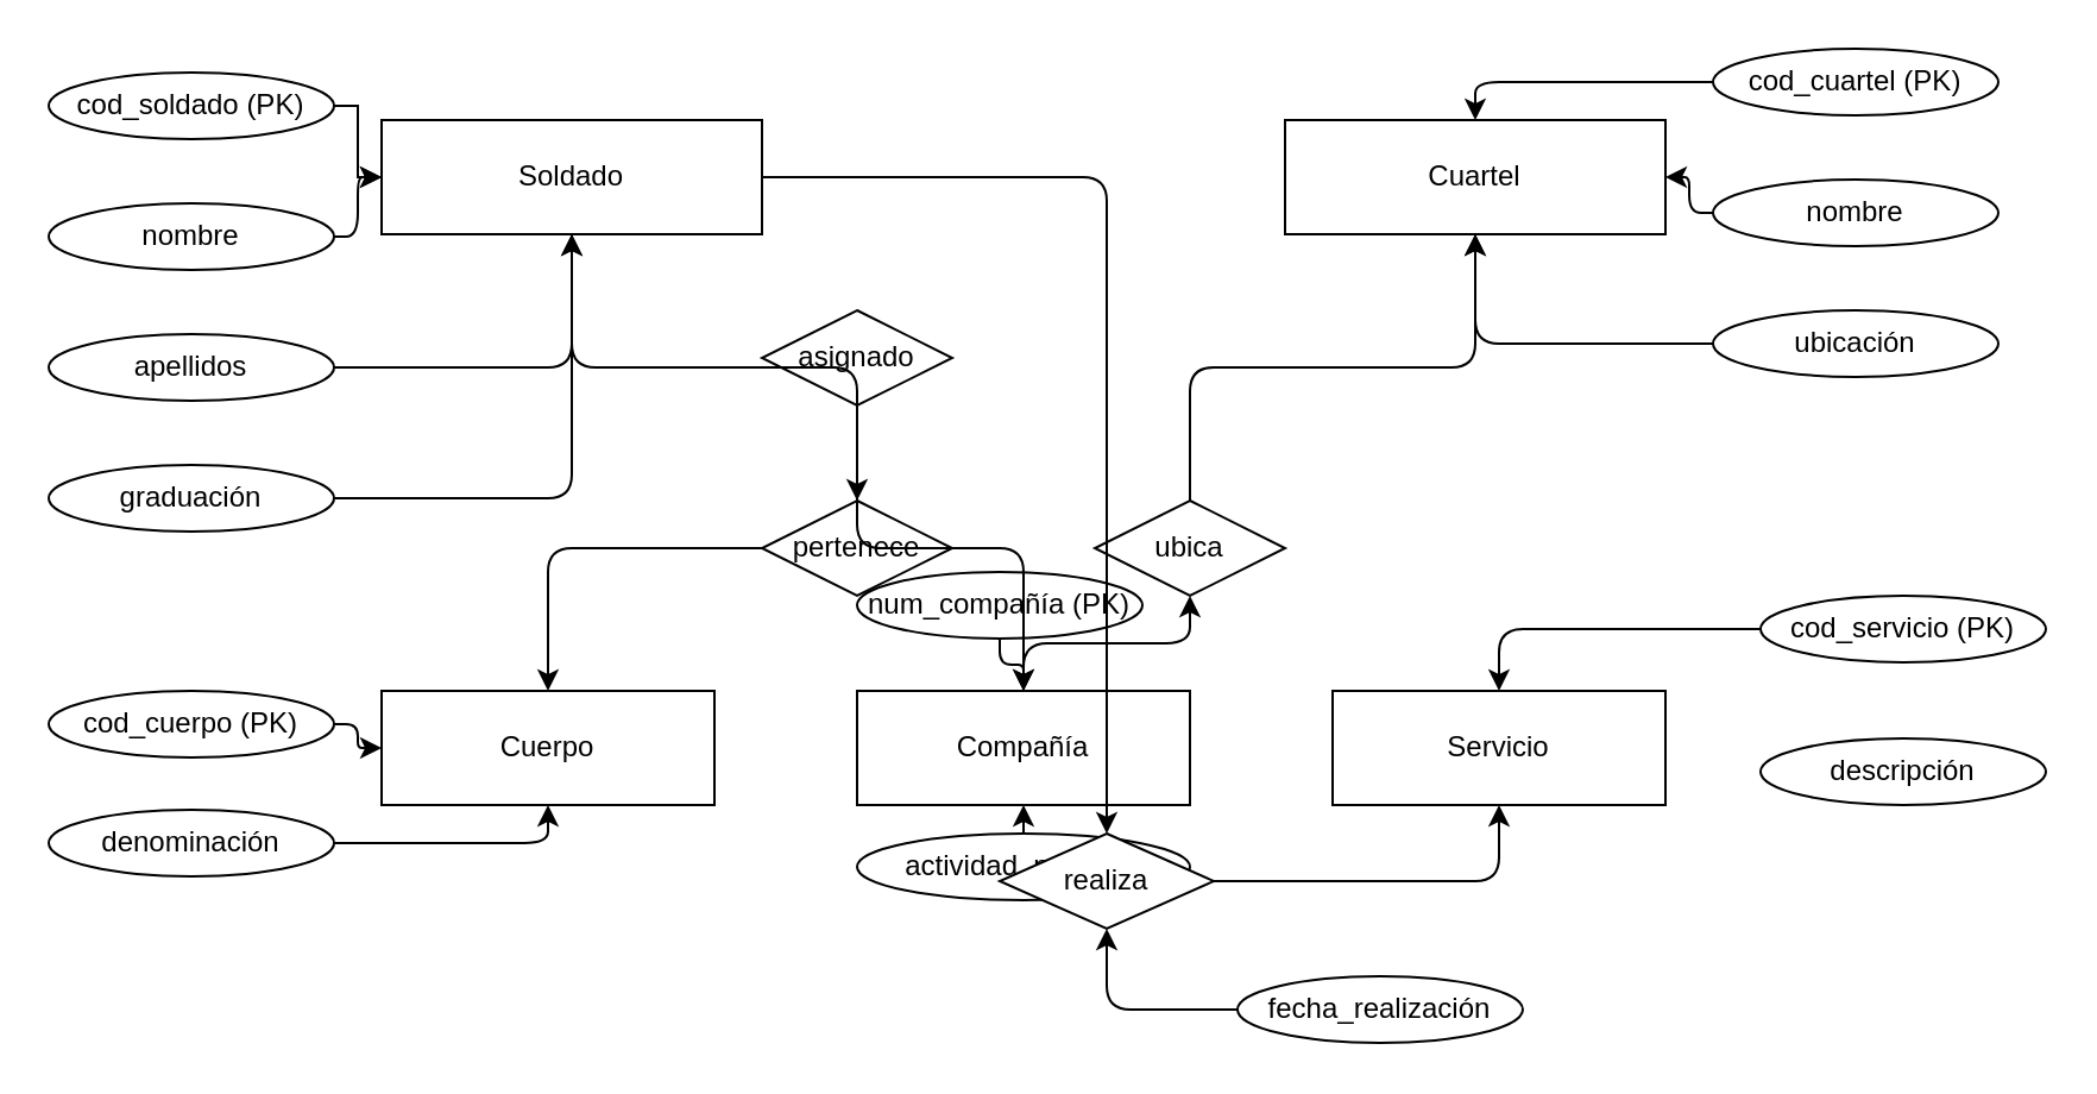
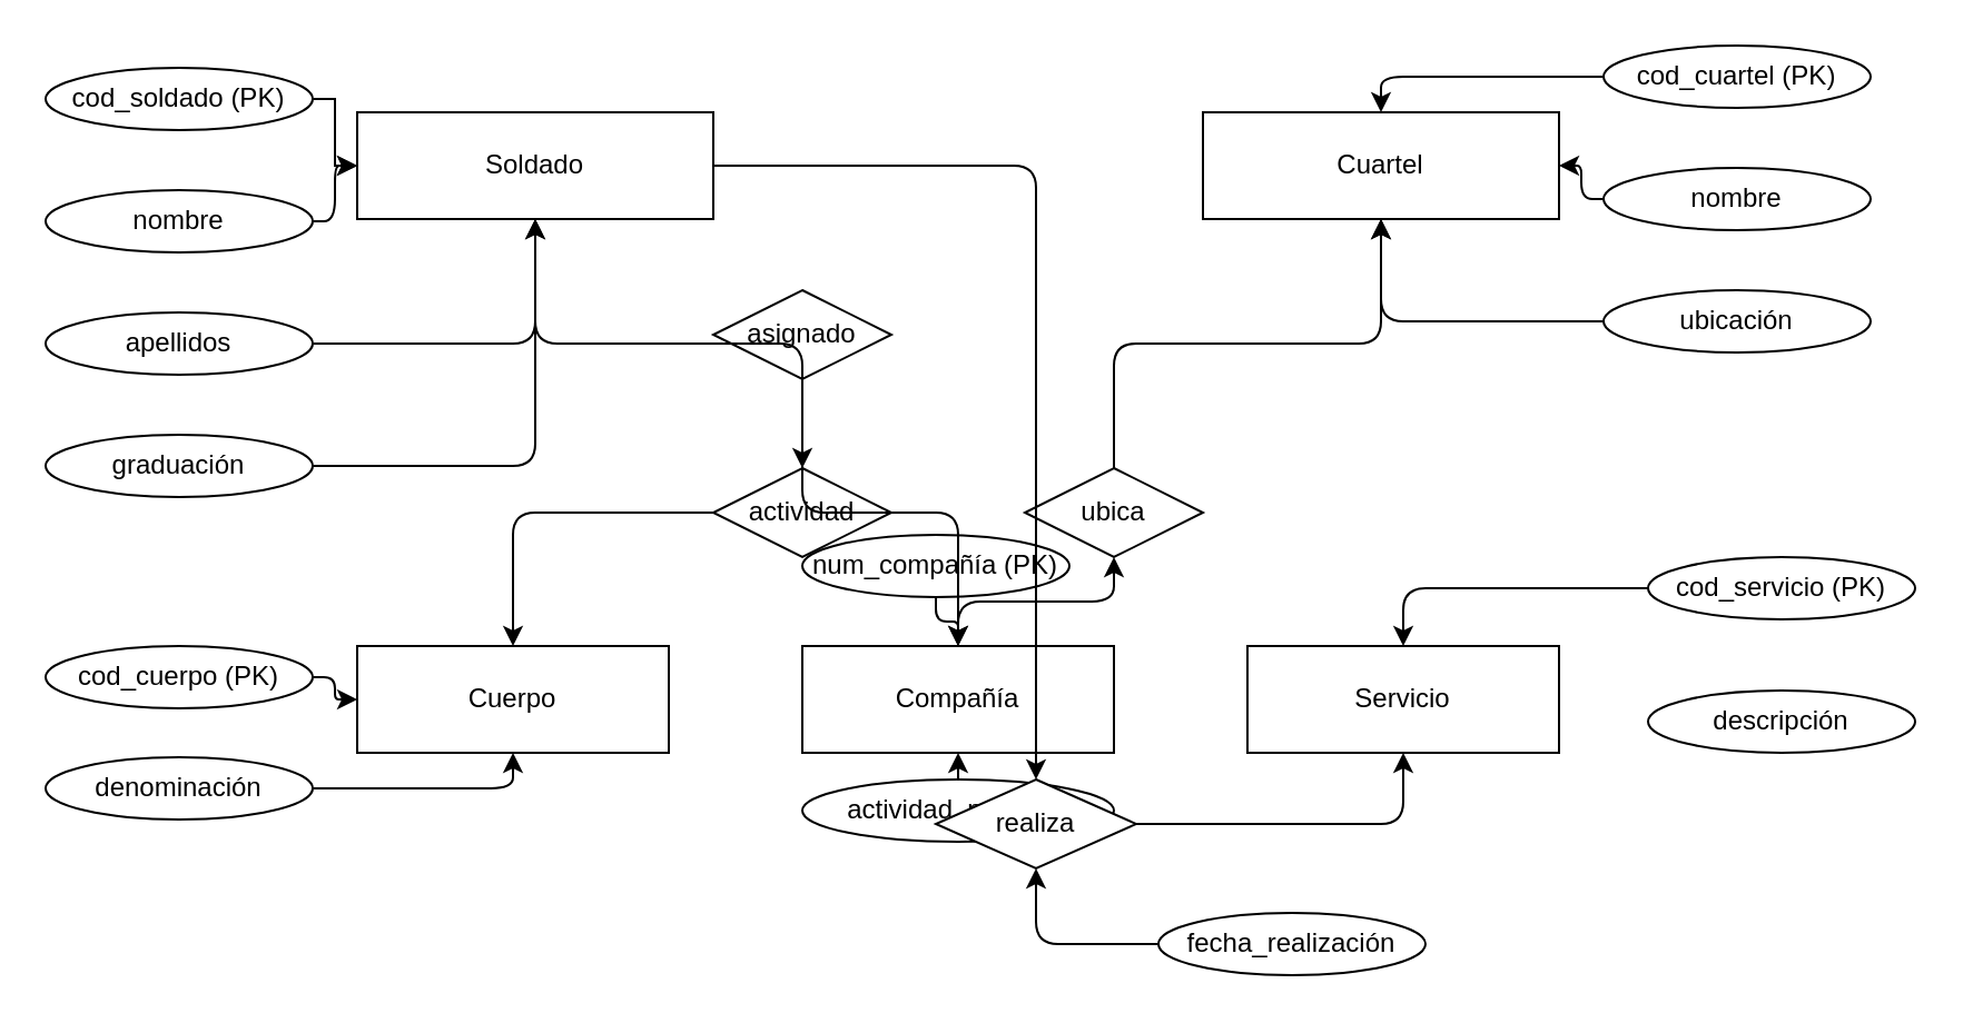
  <mxCell id="0" />
  <mxCell id="1" parent="0" />
  <mxCell id="2" value="Soldado" style="shape=rectangle;whiteSpace=wrap;html=1;strokeColor=#000000;" vertex="1" parent="1"><mxGeometry x="160" y="50" width="160" height="48" as="geometry" /></mxCell>
  <mxCell id="3" value="cod_soldado (PK)" style="shape=ellipse;whiteSpace=wrap;html=1;" vertex="1" parent="1"><mxGeometry x="20" y="30" width="120" height="28" as="geometry" /></mxCell>
  <mxCell id="4" value="nombre" style="shape=ellipse;whiteSpace=wrap;html=1;" vertex="1" parent="1"><mxGeometry x="20" y="85" width="120" height="28" as="geometry" /></mxCell>
  <mxCell id="5" value="apellidos" style="shape=ellipse;whiteSpace=wrap;html=1;" vertex="1" parent="1"><mxGeometry x="20" y="140" width="120" height="28" as="geometry" /></mxCell>
  <mxCell id="6" value="graduación" style="shape=ellipse;whiteSpace=wrap;html=1;" vertex="1" parent="1"><mxGeometry x="20" y="195" width="120" height="28" as="geometry" /></mxCell>
  <mxCell id="7" value="Cuartel" style="shape=rectangle;whiteSpace=wrap;html=1;strokeColor=#000000;" vertex="1" parent="1"><mxGeometry x="540" y="50" width="160" height="48" as="geometry" /></mxCell>
  <mxCell id="8" value="cod_cuartel (PK)" style="shape=ellipse;whiteSpace=wrap;html=1;" vertex="1" parent="1"><mxGeometry x="720" y="20" width="120" height="28" as="geometry" /></mxCell>
  <mxCell id="9" value="nombre" style="shape=ellipse;whiteSpace=wrap;html=1;" vertex="1" parent="1"><mxGeometry x="720" y="75" width="120" height="28" as="geometry" /></mxCell>
  <mxCell id="10" value="ubicación" style="shape=ellipse;whiteSpace=wrap;html=1;" vertex="1" parent="1"><mxGeometry x="720" y="130" width="120" height="28" as="geometry" /></mxCell>
  <mxCell id="11" value="Cuerpo" style="shape=rectangle;whiteSpace=wrap;html=1;strokeColor=#000000;" vertex="1" parent="1"><mxGeometry x="160" y="290" width="140" height="48" as="geometry" /></mxCell>
  <mxCell id="12" value="cod_cuerpo (PK)" style="shape=ellipse;whiteSpace=wrap;html=1;" vertex="1" parent="1"><mxGeometry x="20" y="290" width="120" height="28" as="geometry" /></mxCell>
  <mxCell id="13" value="denominación" style="shape=ellipse;whiteSpace=wrap;html=1;" vertex="1" parent="1"><mxGeometry x="20" y="340" width="120" height="28" as="geometry" /></mxCell>
  <mxCell id="14" value="Compañía" style="shape=rectangle;whiteSpace=wrap;html=1;strokeColor=#000000;" vertex="1" parent="1"><mxGeometry x="360" y="290" width="140" height="48" as="geometry" /></mxCell>
  <mxCell id="15" value="num_compañía (PK)" style="shape=ellipse;whiteSpace=wrap;html=1;" vertex="1" parent="1"><mxGeometry x="360" y="240" width="120" height="28" as="geometry" /></mxCell>
  <mxCell id="16" value="actividad_principal" style="shape=ellipse;whiteSpace=wrap;html=1;" vertex="1" parent="1"><mxGeometry x="360" y="350" width="140" height="28" as="geometry" /></mxCell>
  <mxCell id="17" value="Servicio" style="shape=rectangle;whiteSpace=wrap;html=1;strokeColor=#000000;" vertex="1" parent="1"><mxGeometry x="560" y="290" width="140" height="48" as="geometry" /></mxCell>
  <mxCell id="18" value="cod_servicio (PK)" style="shape=ellipse;whiteSpace=wrap;html=1;" vertex="1" parent="1"><mxGeometry x="740" y="250" width="120" height="28" as="geometry" /></mxCell>
  <mxCell id="19" value="descripción" style="shape=ellipse;whiteSpace=wrap;html=1;" vertex="1" parent="1"><mxGeometry x="740" y="310" width="120" height="28" as="geometry" /></mxCell>
- <mxCell id="20" value="pertenece" style="shape=rhombus;whiteSpace=wrap;html=1;strokeColor=#000000;" vertex="1" parent="1"><mxGeometry x="320" y="210" width="80" height="40" as="geometry" /></mxCell>
+ <mxCell id="20" value="actividad" style="shape=rhombus;whiteSpace=wrap;html=1;strokeColor=#000000;" vertex="1" parent="1"><mxGeometry x="320" y="210" width="80" height="40" as="geometry" /></mxCell>
  <mxCell id="21" value="asignado" style="shape=rhombus;whiteSpace=wrap;html=1;strokeColor=#000000;" vertex="1" parent="1"><mxGeometry x="320" y="130" width="80" height="40" as="geometry" /></mxCell>
  <mxCell id="22" value="ubica" style="shape=rhombus;whiteSpace=wrap;html=1;strokeColor=#000000;" vertex="1" parent="1"><mxGeometry x="460" y="210" width="80" height="40" as="geometry" /></mxCell>
  <mxCell id="23" value="realiza" style="shape=rhombus;whiteSpace=wrap;html=1;strokeColor=#000000;" vertex="1" parent="1"><mxGeometry x="420" y="350" width="90" height="40" as="geometry" /></mxCell>
  <mxCell id="24" value="fecha_realización" style="shape=ellipse;whiteSpace=wrap;html=1;" vertex="1" parent="1"><mxGeometry x="520" y="410" width="120" height="28" as="geometry" /></mxCell>
  <mxCell id="25" edge="1" source="3" target="2" parent="1" style="edgeStyle=orthogonalEdgeStyle;rounded=0;html=1;"><mxGeometry relative="1" as="geometry" /></mxCell>
  <mxCell id="26" edge="1" source="4" target="2" parent="1" style="edgeStyle=orthogonalEdgeStyle;html=1;"><mxGeometry relative="1" as="geometry" /></mxCell>
  <mxCell id="27" edge="1" source="5" target="2" parent="1" style="edgeStyle=orthogonalEdgeStyle;html=1;"><mxGeometry relative="1" as="geometry" /></mxCell>
  <mxCell id="28" edge="1" source="6" target="2" parent="1" style="edgeStyle=orthogonalEdgeStyle;html=1;"><mxGeometry relative="1" as="geometry" /></mxCell>
  <mxCell id="29" edge="1" source="8" target="7" parent="1" style="edgeStyle=orthogonalEdgeStyle;html=1;"><mxGeometry relative="1" as="geometry" /></mxCell>
  <mxCell id="30" edge="1" source="9" target="7" parent="1" style="edgeStyle=orthogonalEdgeStyle;html=1;"><mxGeometry relative="1" as="geometry" /></mxCell>
  <mxCell id="31" edge="1" source="10" target="7" parent="1" style="edgeStyle=orthogonalEdgeStyle;html=1;"><mxGeometry relative="1" as="geometry" /></mxCell>
  <mxCell id="32" edge="1" source="12" target="11" parent="1" style="edgeStyle=orthogonalEdgeStyle;html=1;"><mxGeometry relative="1" as="geometry" /></mxCell>
  <mxCell id="33" edge="1" source="13" target="11" parent="1" style="edgeStyle=orthogonalEdgeStyle;html=1;"><mxGeometry relative="1" as="geometry" /></mxCell>
  <mxCell id="34" edge="1" source="15" target="14" parent="1" style="edgeStyle=orthogonalEdgeStyle;html=1;"><mxGeometry relative="1" as="geometry" /></mxCell>
  <mxCell id="35" edge="1" source="16" target="14" parent="1" style="edgeStyle=orthogonalEdgeStyle;html=1;"><mxGeometry relative="1" as="geometry" /></mxCell>
  <mxCell id="36" edge="1" source="18" target="17" parent="1" style="edgeStyle=orthogonalEdgeStyle;html=1;"><mxGeometry relative="1" as="geometry" /></mxCell>
  <mxCell id="37" edge="1" source="2" target="20" parent="1" style="edgeStyle=orthogonalEdgeStyle;html=1;"><mxGeometry relative="1" as="geometry" /></mxCell>
  <mxCell id="38" edge="1" source="20" target="11" parent="1" style="edgeStyle=orthogonalEdgeStyle;html=1;"><mxGeometry relative="1" as="geometry" /></mxCell>
  <mxCell id="39" edge="1" source="21" target="14" parent="1" style="edgeStyle=orthogonalEdgeStyle;html=1;"><mxGeometry relative="1" as="geometry" /></mxCell>
  <mxCell id="40" edge="1" source="14" target="22" parent="1" style="edgeStyle=orthogonalEdgeStyle;html=1;"><mxGeometry relative="1" as="geometry" /></mxCell>
  <mxCell id="41" edge="1" source="22" target="7" parent="1" style="edgeStyle=orthogonalEdgeStyle;html=1;"><mxGeometry relative="1" as="geometry" /></mxCell>
  <mxCell id="42" edge="1" source="2" target="23" parent="1" style="edgeStyle=orthogonalEdgeStyle;html=1;"><mxGeometry relative="1" as="geometry" /></mxCell>
  <mxCell id="43" edge="1" source="23" target="17" parent="1" style="edgeStyle=orthogonalEdgeStyle;html=1;"><mxGeometry relative="1" as="geometry" /></mxCell>
  <mxCell id="44" edge="1" source="24" target="23" parent="1" style="edgeStyle=orthogonalEdgeStyle;html=1;"><mxGeometry relative="1" as="geometry" /></mxCell>
